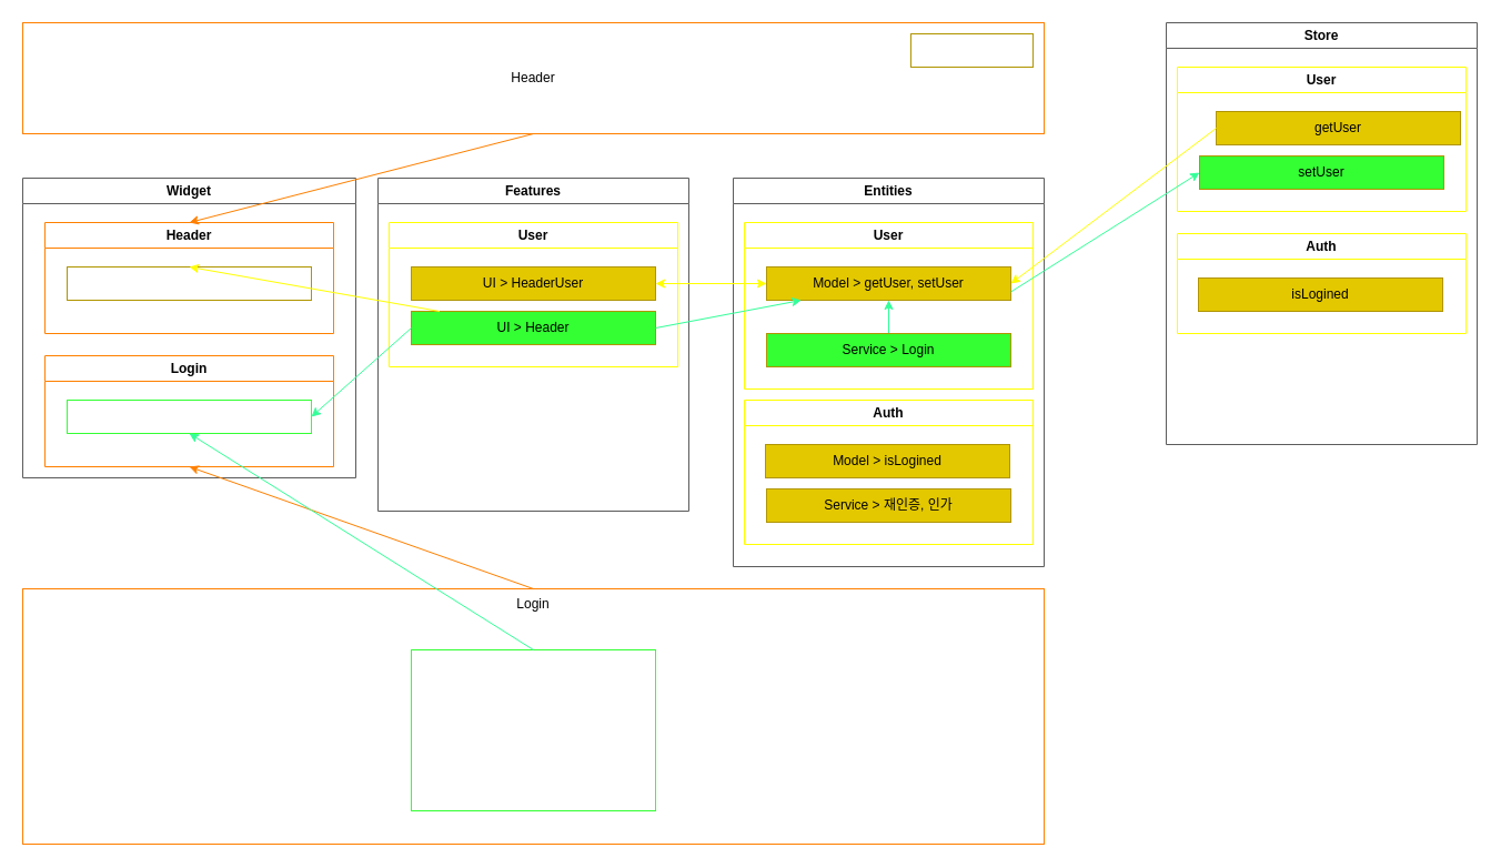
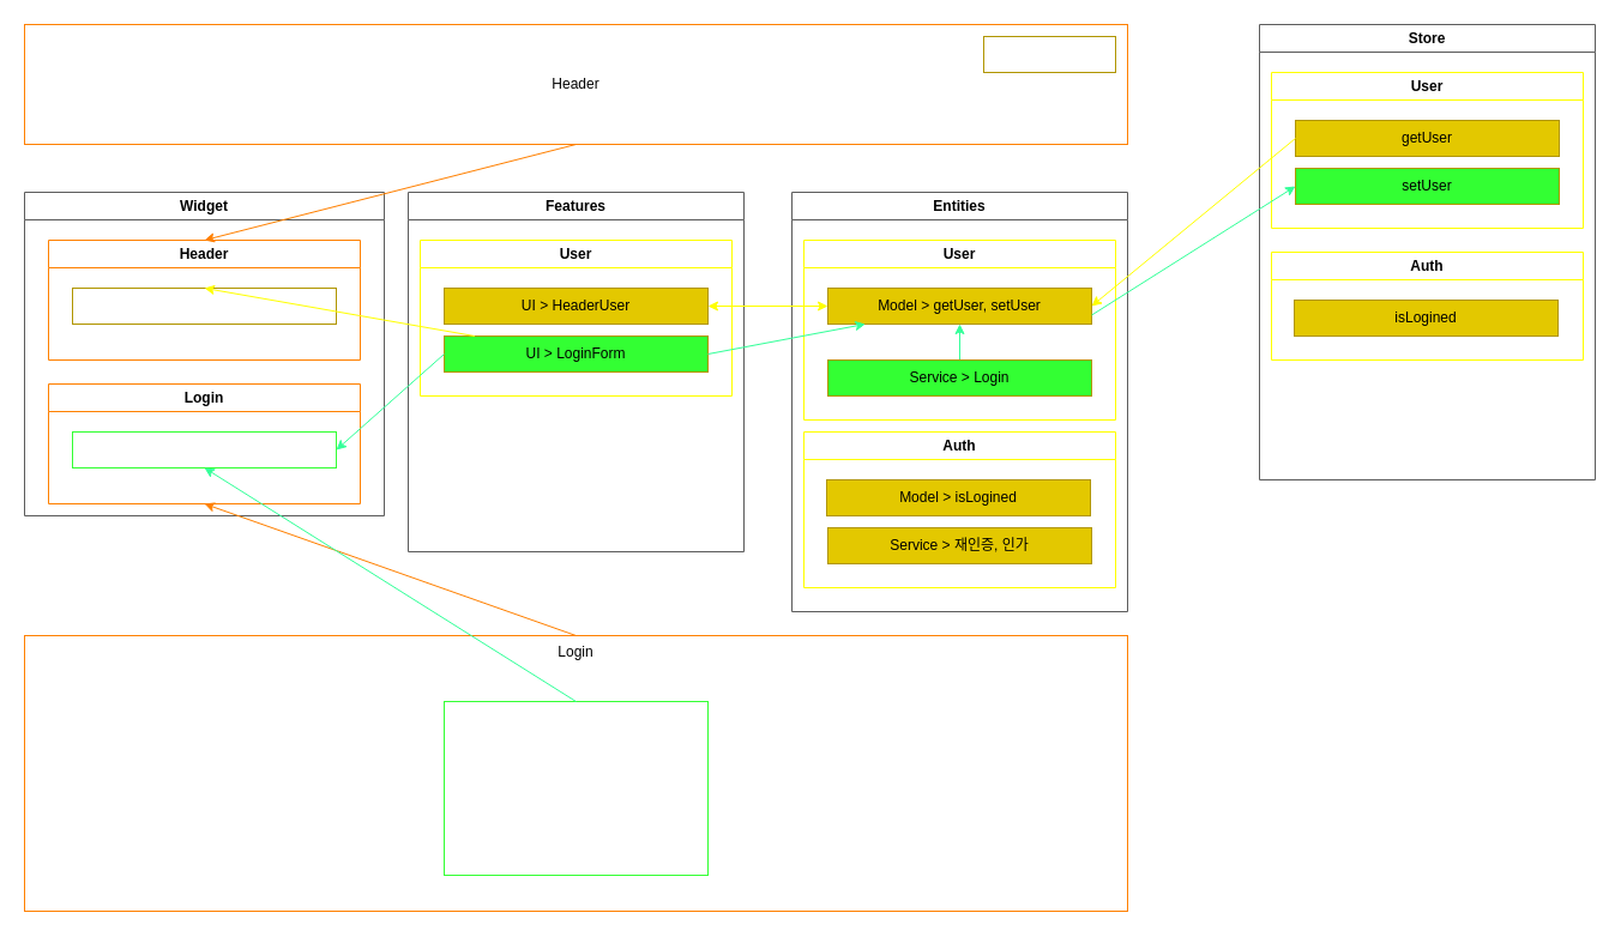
  <mxCell id="0" />
  <mxCell id="1" parent="0" />
  <mxCell id="2" value="Header" style="rounded=0;whiteSpace=wrap;html=1;strokeColor=#FF8000;" vertex="1" parent="1"><mxGeometry x="20" y="20" width="920" height="100" as="geometry" /></mxCell>
  <mxCell id="3" value="홍길동(devel)" style="rounded=0;whiteSpace=wrap;html=1;strokeColor=#B09500;fillColor=none;fontColor=#FFFFFF;" vertex="1" parent="1"><mxGeometry x="820" y="30" width="110" height="30" as="geometry" /></mxCell>
  <mxCell id="4" value="Widget" style="swimlane;whiteSpace=wrap;html=1;strokeColor=#5C5C5C;" vertex="1" parent="1"><mxGeometry x="20" y="160" width="300" height="270" as="geometry" /></mxCell>
  <mxCell id="5" value="Header" style="swimlane;whiteSpace=wrap;html=1;strokeColor=#ff8000;startSize=23;" vertex="1" parent="4"><mxGeometry x="20" y="40" width="260" height="100" as="geometry" /></mxCell>
  <mxCell id="6" value="HeaderUser" style="rounded=0;whiteSpace=wrap;html=1;strokeColor=#B09500;fillColor=none;fontColor=#FFFFFF;" vertex="1" parent="5"><mxGeometry x="20" y="40" width="220" height="30" as="geometry" /></mxCell>
  <mxCell id="7" value="Login" style="swimlane;whiteSpace=wrap;html=1;strokeColor=#ff8000;startSize=23;" vertex="1" parent="4"><mxGeometry x="20" y="160" width="260" height="100" as="geometry" /></mxCell>
  <mxCell id="8" value="LoginForm" style="rounded=0;whiteSpace=wrap;html=1;strokeColor=#33FF33;fillColor=none;fontColor=#FFFFFF;" vertex="1" parent="7"><mxGeometry x="20" y="40" width="220" height="30" as="geometry" /></mxCell>
  <mxCell id="9" value="Features" style="swimlane;whiteSpace=wrap;html=1;strokeColor=#5C5C5C;" vertex="1" parent="1"><mxGeometry x="340" y="160" width="280" height="300" as="geometry" /></mxCell>
  <mxCell id="10" value="User" style="swimlane;whiteSpace=wrap;html=1;strokeColor=#FFFF00;startSize=23;" vertex="1" parent="9"><mxGeometry x="10" y="40" width="260" height="130" as="geometry" /></mxCell>
  <mxCell id="11" value="UI &amp;gt; HeaderUser" style="rounded=0;whiteSpace=wrap;html=1;strokeColor=#B09500;fillColor=#e3c800;fontColor=#000000;" vertex="1" parent="10"><mxGeometry x="20" y="40" width="220" height="30" as="geometry" /></mxCell>
- <mxCell id="12" value="UI &amp;gt; Header" style="rounded=0;whiteSpace=wrap;html=1;strokeColor=#B09500;fillColor=#33FF33;fontColor=#000000;" vertex="1" parent="10"><mxGeometry x="20" y="80" width="220" height="30" as="geometry" /></mxCell>
+ <mxCell id="12" value="UI &amp;gt; LoginForm" style="rounded=0;whiteSpace=wrap;html=1;strokeColor=#B09500;fillColor=#33FF33;fontColor=#000000;" vertex="1" parent="10"><mxGeometry x="20" y="80" width="220" height="30" as="geometry" /></mxCell>
  <mxCell id="13" value="Entities" style="swimlane;whiteSpace=wrap;html=1;strokeColor=#5C5C5C;" vertex="1" parent="1"><mxGeometry x="660" y="160" width="280" height="350" as="geometry" /></mxCell>
  <mxCell id="14" value="User" style="swimlane;whiteSpace=wrap;html=1;strokeColor=#FFFF00;startSize=23;" vertex="1" parent="13"><mxGeometry x="10" y="40" width="260" height="150" as="geometry" /></mxCell>
  <mxCell id="15" value="Model &amp;gt; getUser, setUser" style="rounded=0;whiteSpace=wrap;html=1;strokeColor=#B09500;fillColor=#e3c800;fontColor=#000000;" vertex="1" parent="14"><mxGeometry x="20" y="40" width="220" height="30" as="geometry" /></mxCell>
  <mxCell id="16" style="edgeStyle=none;html=1;exitX=0.5;exitY=0;exitDx=0;exitDy=0;entryX=0.5;entryY=1;entryDx=0;entryDy=0;strokeWidth=1;startArrow=none;startFill=0;endArrow=classic;endFill=1;strokeColor=#33FF99;" edge="1" parent="14" source="17" target="15"><mxGeometry relative="1" as="geometry" /></mxCell>
  <mxCell id="17" value="Service &amp;gt; Login" style="rounded=0;whiteSpace=wrap;html=1;strokeColor=#B09500;fillColor=#33FF33;fontColor=#000000;" vertex="1" parent="14"><mxGeometry x="20" y="100" width="220" height="30" as="geometry" /></mxCell>
  <mxCell id="18" value="Auth" style="swimlane;whiteSpace=wrap;html=1;strokeColor=#FFFF00;startSize=23;" vertex="1" parent="13"><mxGeometry x="10" y="200" width="260" height="130" as="geometry" /></mxCell>
  <mxCell id="19" value="Model &amp;gt; isLogined" style="rounded=0;whiteSpace=wrap;html=1;strokeColor=#B09500;fillColor=#e3c800;fontColor=#000000;" vertex="1" parent="18"><mxGeometry x="19" y="40" width="220" height="30" as="geometry" /></mxCell>
  <mxCell id="20" value="Service &amp;gt; 재인증, 인가" style="rounded=0;whiteSpace=wrap;html=1;strokeColor=#B09500;fillColor=#e3c800;fontColor=#000000;" vertex="1" parent="18"><mxGeometry x="20" y="80" width="220" height="30" as="geometry" /></mxCell>
  <mxCell id="21" style="edgeStyle=none;html=1;exitX=1;exitY=0.5;exitDx=0;exitDy=0;entryX=0;entryY=0.5;entryDx=0;entryDy=0;strokeWidth=1;startArrow=classic;startFill=1;strokeColor=#FFFF00;" edge="1" parent="1" source="11" target="15"><mxGeometry relative="1" as="geometry"><mxPoint x="290" y="265" as="sourcePoint" /><mxPoint x="380" y="265" as="targetPoint" /></mxGeometry></mxCell>
  <mxCell id="22" style="edgeStyle=none;html=1;exitX=0.5;exitY=1;exitDx=0;exitDy=0;entryX=0.5;entryY=0;entryDx=0;entryDy=0;strokeWidth=1;startArrow=none;startFill=0;endArrow=classic;endFill=1;strokeColor=#FF8000;" edge="1" parent="1"><mxGeometry relative="1" as="geometry"><mxPoint x="480" y="120" as="sourcePoint" /><mxPoint x="170" y="200" as="targetPoint" /></mxGeometry></mxCell>
  <mxCell id="23" style="edgeStyle=none;html=1;exitX=0.5;exitY=0;exitDx=0;exitDy=0;strokeWidth=1;startArrow=classic;startFill=1;endArrow=none;endFill=0;strokeColor=#FFFF00;" edge="1" parent="1" source="6" target="12"><mxGeometry relative="1" as="geometry" /></mxCell>
  <mxCell id="24" value="Store" style="swimlane;whiteSpace=wrap;html=1;strokeColor=#5C5C5C;" vertex="1" parent="1"><mxGeometry x="1050" y="20" width="280" height="380" as="geometry" /></mxCell>
  <mxCell id="25" value="User" style="swimlane;whiteSpace=wrap;html=1;strokeColor=#FFFF00;startSize=23;" vertex="1" parent="24"><mxGeometry x="10" y="40" width="260" height="130" as="geometry" /></mxCell>
- <mxCell id="26" value="getUser" style="rounded=0;whiteSpace=wrap;html=1;strokeColor=#B09500;fillColor=#e3c800;fontColor=#000000;" vertex="1" parent="25"><mxGeometry x="35" y="40" width="220" height="30" as="geometry" /></mxCell>
+ <mxCell id="26" value="getUser" style="rounded=0;whiteSpace=wrap;html=1;strokeColor=#B09500;fillColor=#e3c800;fontColor=#000000;" vertex="1" parent="25"><mxGeometry x="20" y="40" width="220" height="30" as="geometry" /></mxCell>
  <mxCell id="27" value="setUser" style="rounded=0;whiteSpace=wrap;html=1;strokeColor=#B09500;fillColor=#33FF33;fontColor=#000000;" vertex="1" parent="25"><mxGeometry x="20" y="80" width="220" height="30" as="geometry" /></mxCell>
  <mxCell id="28" value="Auth" style="swimlane;whiteSpace=wrap;html=1;strokeColor=#FFFF00;startSize=23;" vertex="1" parent="24"><mxGeometry x="10" y="190" width="260" height="90" as="geometry" /></mxCell>
  <mxCell id="29" value="isLogined" style="rounded=0;whiteSpace=wrap;html=1;strokeColor=#B09500;fillColor=#e3c800;fontColor=#000000;" vertex="1" parent="28"><mxGeometry x="19" y="40" width="220" height="30" as="geometry" /></mxCell>
  <mxCell id="30" style="edgeStyle=none;html=1;exitX=0;exitY=0.5;exitDx=0;exitDy=0;entryX=1;entryY=0.5;entryDx=0;entryDy=0;strokeWidth=1;startArrow=none;startFill=0;endArrow=classic;endFill=1;strokeColor=#FFFF00;" edge="1" parent="1" source="26" target="15"><mxGeometry relative="1" as="geometry" /></mxCell>
  <mxCell id="31" value="Login" style="rounded=0;whiteSpace=wrap;html=1;strokeColor=#FF8000;verticalAlign=top;" vertex="1" parent="1"><mxGeometry x="20" y="530" width="920" height="230" as="geometry" /></mxCell>
  <mxCell id="32" style="edgeStyle=none;html=1;exitX=1;exitY=0.5;exitDx=0;exitDy=0;strokeWidth=1;startArrow=none;startFill=0;endArrow=classic;endFill=1;fillColor=#1ba1e2;strokeColor=#33FF99;" edge="1" parent="1" source="12" target="15"><mxGeometry relative="1" as="geometry"><mxPoint x="590" y="335" as="sourcePoint" /></mxGeometry></mxCell>
  <mxCell id="33" style="edgeStyle=none;html=1;exitX=1;exitY=0.75;exitDx=0;exitDy=0;entryX=0;entryY=0.5;entryDx=0;entryDy=0;strokeWidth=1;startArrow=none;startFill=0;endArrow=classic;endFill=1;fillColor=#1ba1e2;strokeColor=#33FF99;" edge="1" parent="1" source="15" target="27"><mxGeometry relative="1" as="geometry"><mxPoint x="600" y="425" as="sourcePoint" /><mxPoint x="700" y="265" as="targetPoint" /></mxGeometry></mxCell>
  <mxCell id="34" style="edgeStyle=none;html=1;exitX=0;exitY=0.5;exitDx=0;exitDy=0;entryX=1;entryY=0.5;entryDx=0;entryDy=0;strokeWidth=1;startArrow=none;startFill=0;endArrow=classic;endFill=1;fillColor=#1ba1e2;strokeColor=#33FF99;" edge="1" parent="1" source="12" target="8"><mxGeometry relative="1" as="geometry"><mxPoint x="600" y="305" as="sourcePoint" /><mxPoint x="700" y="325" as="targetPoint" /></mxGeometry></mxCell>
  <mxCell id="35" value="LoginForm" style="rounded=0;whiteSpace=wrap;html=1;strokeColor=#33FF33;fillColor=none;fontColor=#FFFFFF;" vertex="1" parent="1"><mxGeometry x="370" y="585" width="220" height="145" as="geometry" /></mxCell>
  <mxCell id="36" style="edgeStyle=none;html=1;exitX=0.5;exitY=0;exitDx=0;exitDy=0;entryX=0.5;entryY=1;entryDx=0;entryDy=0;strokeWidth=1;startArrow=none;startFill=0;endArrow=classic;endFill=1;fillColor=#1ba1e2;strokeColor=#FF8000;" edge="1" parent="1" source="31" target="7"><mxGeometry relative="1" as="geometry"><mxPoint x="380" y="305" as="sourcePoint" /><mxPoint x="290" y="385" as="targetPoint" /></mxGeometry></mxCell>
  <mxCell id="37" style="edgeStyle=none;html=1;exitX=0.5;exitY=0;exitDx=0;exitDy=0;entryX=0.5;entryY=1;entryDx=0;entryDy=0;strokeWidth=1;startArrow=none;startFill=0;endArrow=classic;endFill=1;fillColor=#1ba1e2;strokeColor=#33FF99;" edge="1" parent="1" source="35" target="8"><mxGeometry relative="1" as="geometry"><mxPoint x="380" y="305" as="sourcePoint" /><mxPoint x="290" y="385" as="targetPoint" /></mxGeometry></mxCell>
